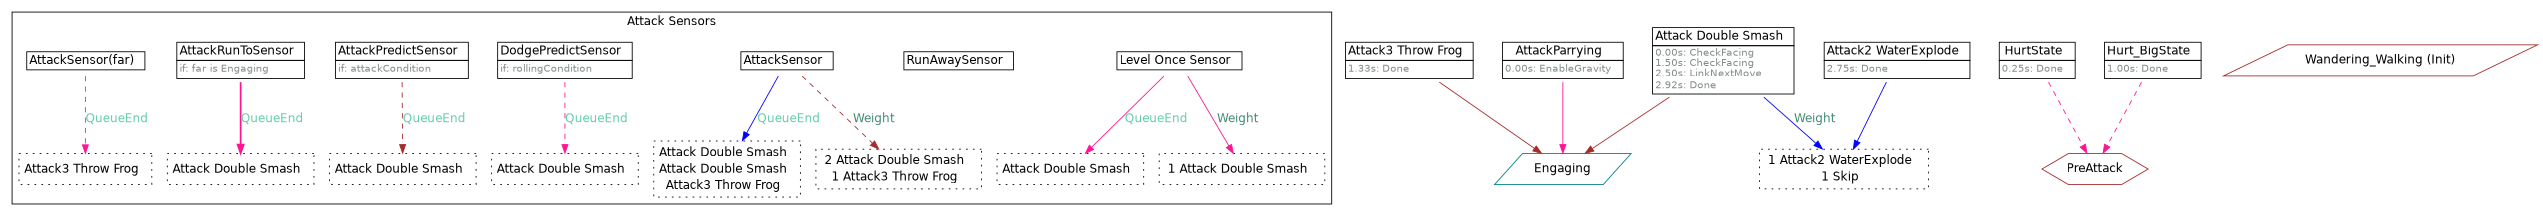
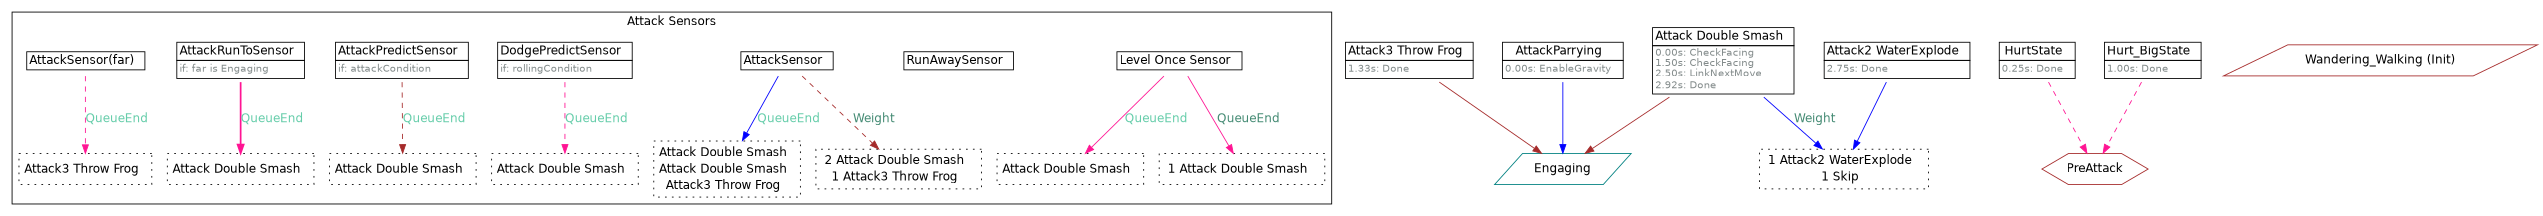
  strict digraph {
    rankdir=TB
    node [fontname=Helvetica shape=plaintext]
    edge [color=deeppink fontcolor=aquamarine3 fontname=Helvetica style=solid]
    n1 [label=<<TABLE border="0" cellspacing="0" cellborder="1" cellpadding="2"><TR><TD>Level Once Sensor  </TD></TR></TABLE>>]
    n2 [label=<<TABLE border="0" cellspacing="0" cellborder="0" cellpadding="2"><TR><TD>Attack Double Smash  </TD></TR></TABLE>> margin=0.05 shape=box style=dotted]
    n3 [label=<<TABLE border="0" cellspacing="0" cellborder="0" cellpadding="2"><TR><TD>1 Attack Double Smash  </TD></TR></TABLE>> shape=box style=dotted]
    n4 [label=<<TABLE border="0" cellspacing="0" cellborder="1" cellpadding="2"><TR><TD>RunAwaySensor  </TD></TR></TABLE>>]
    n5 [label=<<TABLE border="0" cellspacing="0" cellborder="1" cellpadding="2"><TR><TD>AttackSensor  </TD></TR></TABLE>>]
    n6 [label=<<TABLE border="0" cellspacing="0" cellborder="0" cellpadding="2"><TR><TD>Attack Double Smash  </TD></TR><TR><TD>Attack Double Smash  </TD></TR><TR><TD>Attack3 Throw Frog  </TD></TR></TABLE>> margin=0.05 shape=box style=dotted]
    n7 [label=<<TABLE border="0" cellspacing="0" cellborder="0" cellpadding="2"><TR><TD>2 Attack Double Smash  </TD></TR><TR><TD>1 Attack3 Throw Frog  </TD></TR></TABLE>> shape=box style=dotted]
    n8 [label=<<TABLE border="0" cellspacing="0" cellborder="1" cellpadding="2"><TR><TD>DodgePredictSensor  </TD></TR><TR><TD align="left" balign="left"><FONT point-size="12" color="azure4">if: rollingCondition</FONT>  </TD></TR></TABLE>>]
    n9 [label=<<TABLE border="0" cellspacing="0" cellborder="0" cellpadding="2"><TR><TD>Attack Double Smash  </TD></TR></TABLE>> margin=0.05 shape=box style=dotted]
    n10 [label=<<TABLE border="0" cellspacing="0" cellborder="1" cellpadding="2"><TR><TD>AttackPredictSensor  </TD></TR><TR><TD align="left" balign="left"><FONT point-size="12" color="azure4">if: attackCondition</FONT>  </TD></TR></TABLE>>]
    n11 [label=<<TABLE border="0" cellspacing="0" cellborder="0" cellpadding="2"><TR><TD>Attack Double Smash  </TD></TR></TABLE>> margin=0.05 shape=box style=dotted]
    n12 [label=<<TABLE border="0" cellspacing="0" cellborder="1" cellpadding="2"><TR><TD>AttackRunToSensor  </TD></TR><TR><TD align="left" balign="left"><FONT point-size="12" color="azure4">if: far is Engaging</FONT>  </TD></TR></TABLE>>]
    n13 [label=<<TABLE border="0" cellspacing="0" cellborder="0" cellpadding="2"><TR><TD>Attack Double Smash  </TD></TR></TABLE>> margin=0.05 shape=box style=dotted]
    n14 [label=<<TABLE border="0" cellspacing="0" cellborder="1" cellpadding="2"><TR><TD>AttackSensor(far)  </TD></TR></TABLE>>]
    n15 [label=<<TABLE border="0" cellspacing="0" cellborder="0" cellpadding="2"><TR><TD>Attack3 Throw Frog  </TD></TR></TABLE>> margin=0.05 shape=box style=dotted]
    n16 [label=<<TABLE border="0" cellspacing="0" cellborder="1" cellpadding="2"><TR><TD>Attack Double Smash  </TD></TR><TR><TD align="left" balign="left"><FONT point-size="12" color="azure4">0.00s: CheckFacing<br/>1.50s: CheckFacing<br/>2.50s: LinkNextMove<br/>2.92s: Done</FONT>  </TD></TR></TABLE>>]
    Engaging [color=teal shape=parallelogram]
    n18 [label=<<TABLE border="0" cellspacing="0" cellborder="0" cellpadding="2"><TR><TD>1 Attack2 WaterExplode  </TD></TR><TR><TD>1 Skip  </TD></TR></TABLE>> shape=box style=dotted]
    n19 [label=<<TABLE border="0" cellspacing="0" cellborder="1" cellpadding="2"><TR><TD>Attack2 WaterExplode  </TD></TR><TR><TD align="left" balign="left"><FONT point-size="12" color="azure4">2.75s: Done</FONT>  </TD></TR></TABLE>>]
    n20 [label=<<TABLE border="0" cellspacing="0" cellborder="1" cellpadding="2"><TR><TD>Attack3 Throw Frog  </TD></TR><TR><TD align="left" balign="left"><FONT point-size="12" color="azure4">1.33s: Done</FONT>  </TD></TR></TABLE>>]
    n21 [label=<<TABLE border="0" cellspacing="0" cellborder="1" cellpadding="2"><TR><TD>AttackParrying  </TD></TR><TR><TD align="left" balign="left"><FONT point-size="12" color="azure4">0.00s: EnableGravity</FONT>  </TD></TR></TABLE>>]
    n22 [label=<<TABLE border="0" cellspacing="0" cellborder="1" cellpadding="2"><TR><TD>HurtState  </TD></TR><TR><TD align="left" balign="left"><FONT point-size="12" color="azure4">0.25s: Done</FONT>  </TD></TR></TABLE>>]
    PreAttack [color=brown shape=hexagon]
    n24 [label=<<TABLE border="0" cellspacing="0" cellborder="1" cellpadding="2"><TR><TD>Hurt_BigState  </TD></TR><TR><TD align="left" balign="left"><FONT point-size="12" color="azure4">1.00s: Done</FONT>  </TD></TR></TABLE>>]
    n25 [color=brown label="Wandering_Walking (Init)" shape=parallelogram]
    subgraph cluster_1 {
      fontname=Helvetica
      label="Attack Sensors"
      rank=sink
      n1
      n2
      n3
      n4
      n5
      n6
      n7
      n8
      n9
      n10
      n11
      n12
      n13
      n14
      n15
    }
    n1 -> n2 [label=QueueEnd]
-   n1 -> n3 [fontcolor=aquamarine4 label=Weight]
+   n1 -> n3 [fontcolor=aquamarine4 label=QueueEnd]
    n5 -> n6 [color=blue label=QueueEnd]
    n5 -> n7 [color=brown fontcolor=aquamarine4 label=Weight style=dashed]
    n8 -> n9 [label=QueueEnd style=dashed]
    n10 -> n11 [color=brown label=QueueEnd style=dashed]
    n12 -> n13 [label=QueueEnd style=bold]
    n14 -> n15 [label=QueueEnd style=dashed]
    n16 -> Engaging [color=brown fontcolor=cornsilk3]
    n16 -> n18 [color=blue fontcolor=aquamarine4 label=Weight]
    n19 -> n18 [color=blue fontcolor=cornsilk3]
    n20 -> Engaging [color=brown fontcolor=cornsilk3]
-   n21 -> Engaging [fontcolor=cornsilk3]
+   n21 -> Engaging [color=blue fontcolor=cornsilk3]
    n22 -> PreAttack [fontcolor=cornsilk3 style=dashed]
    n24 -> PreAttack [fontcolor=cornsilk3 style=dashed]
  }
